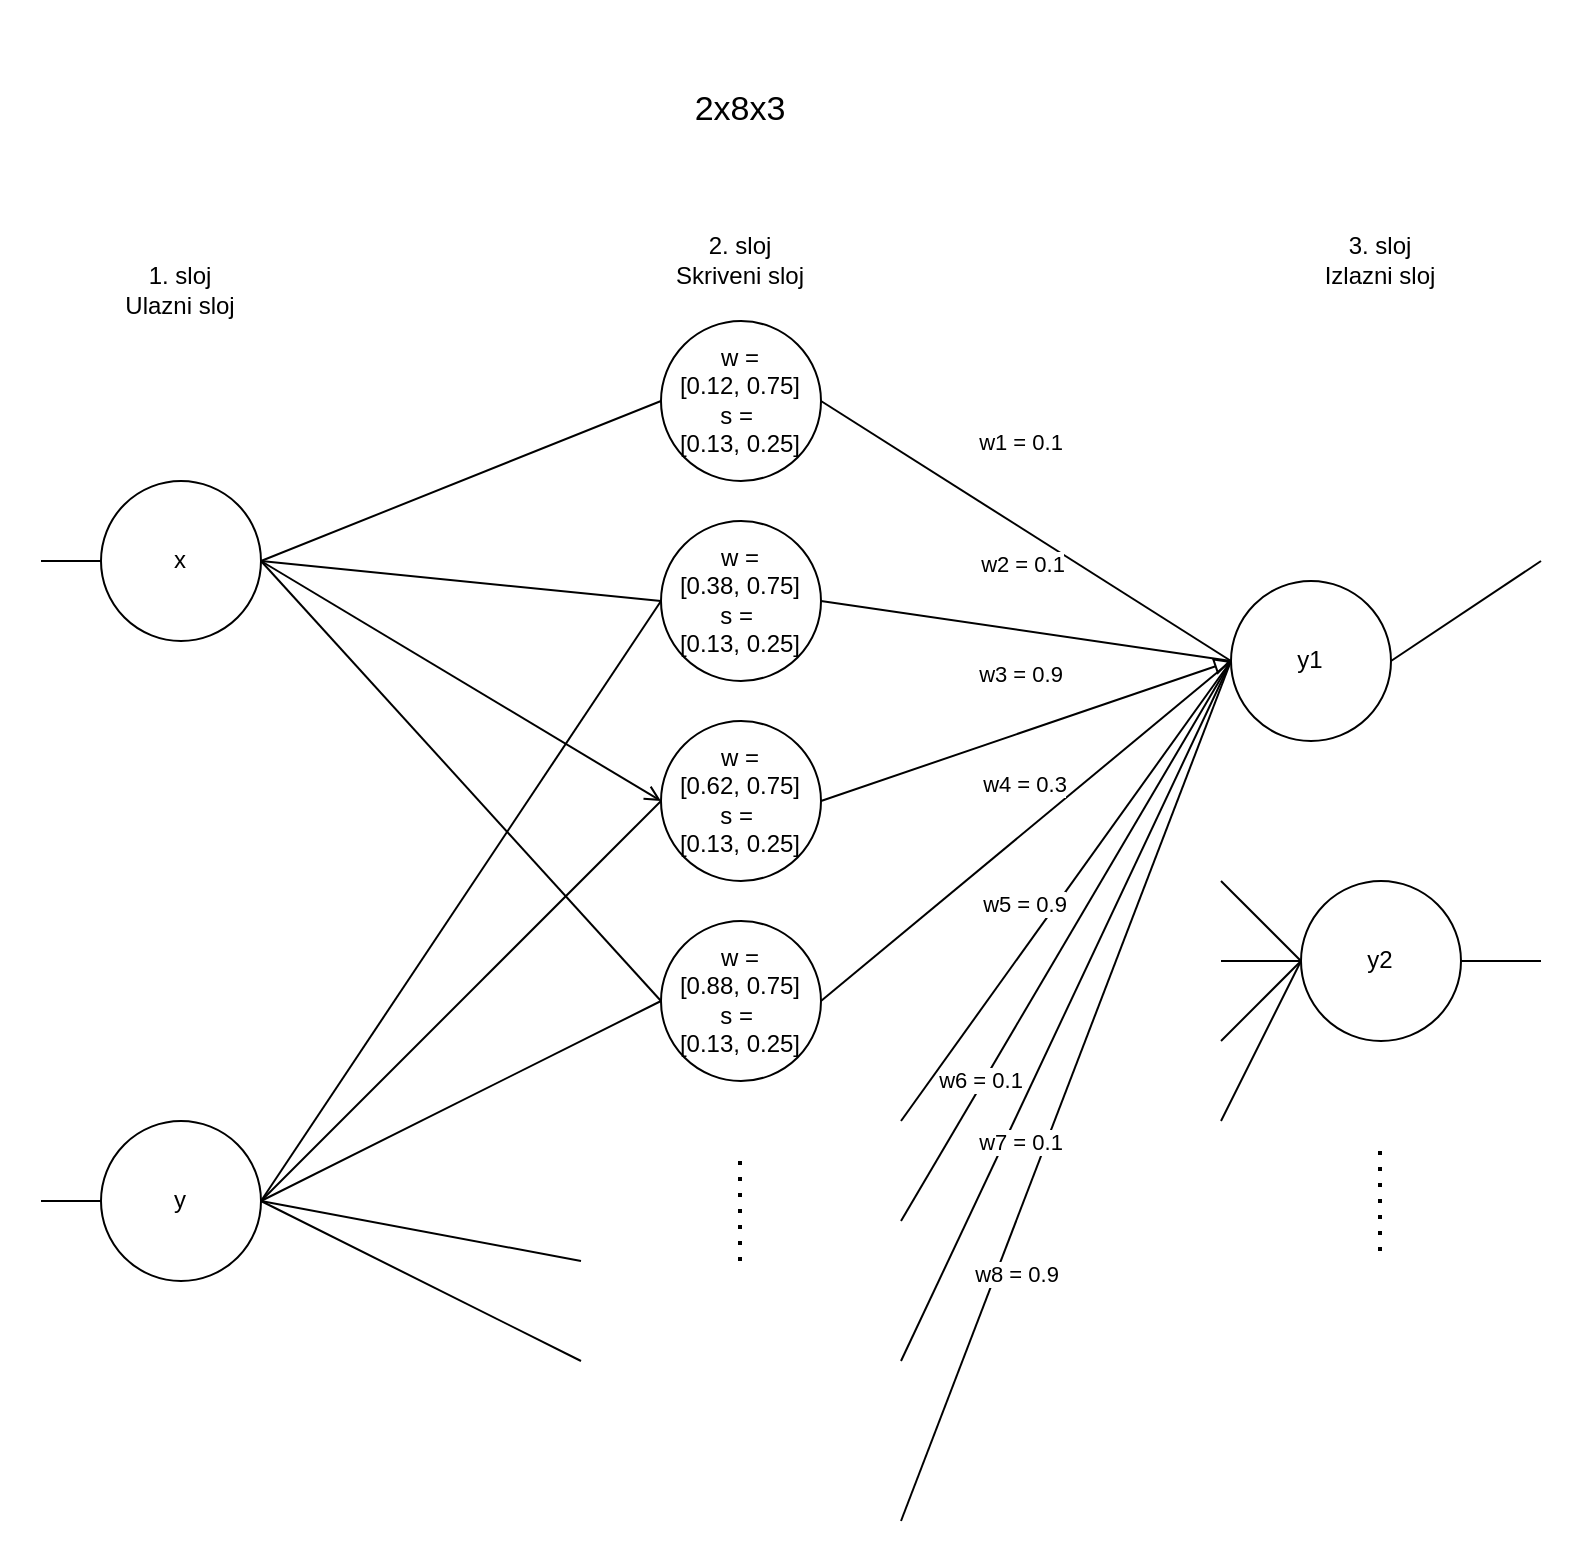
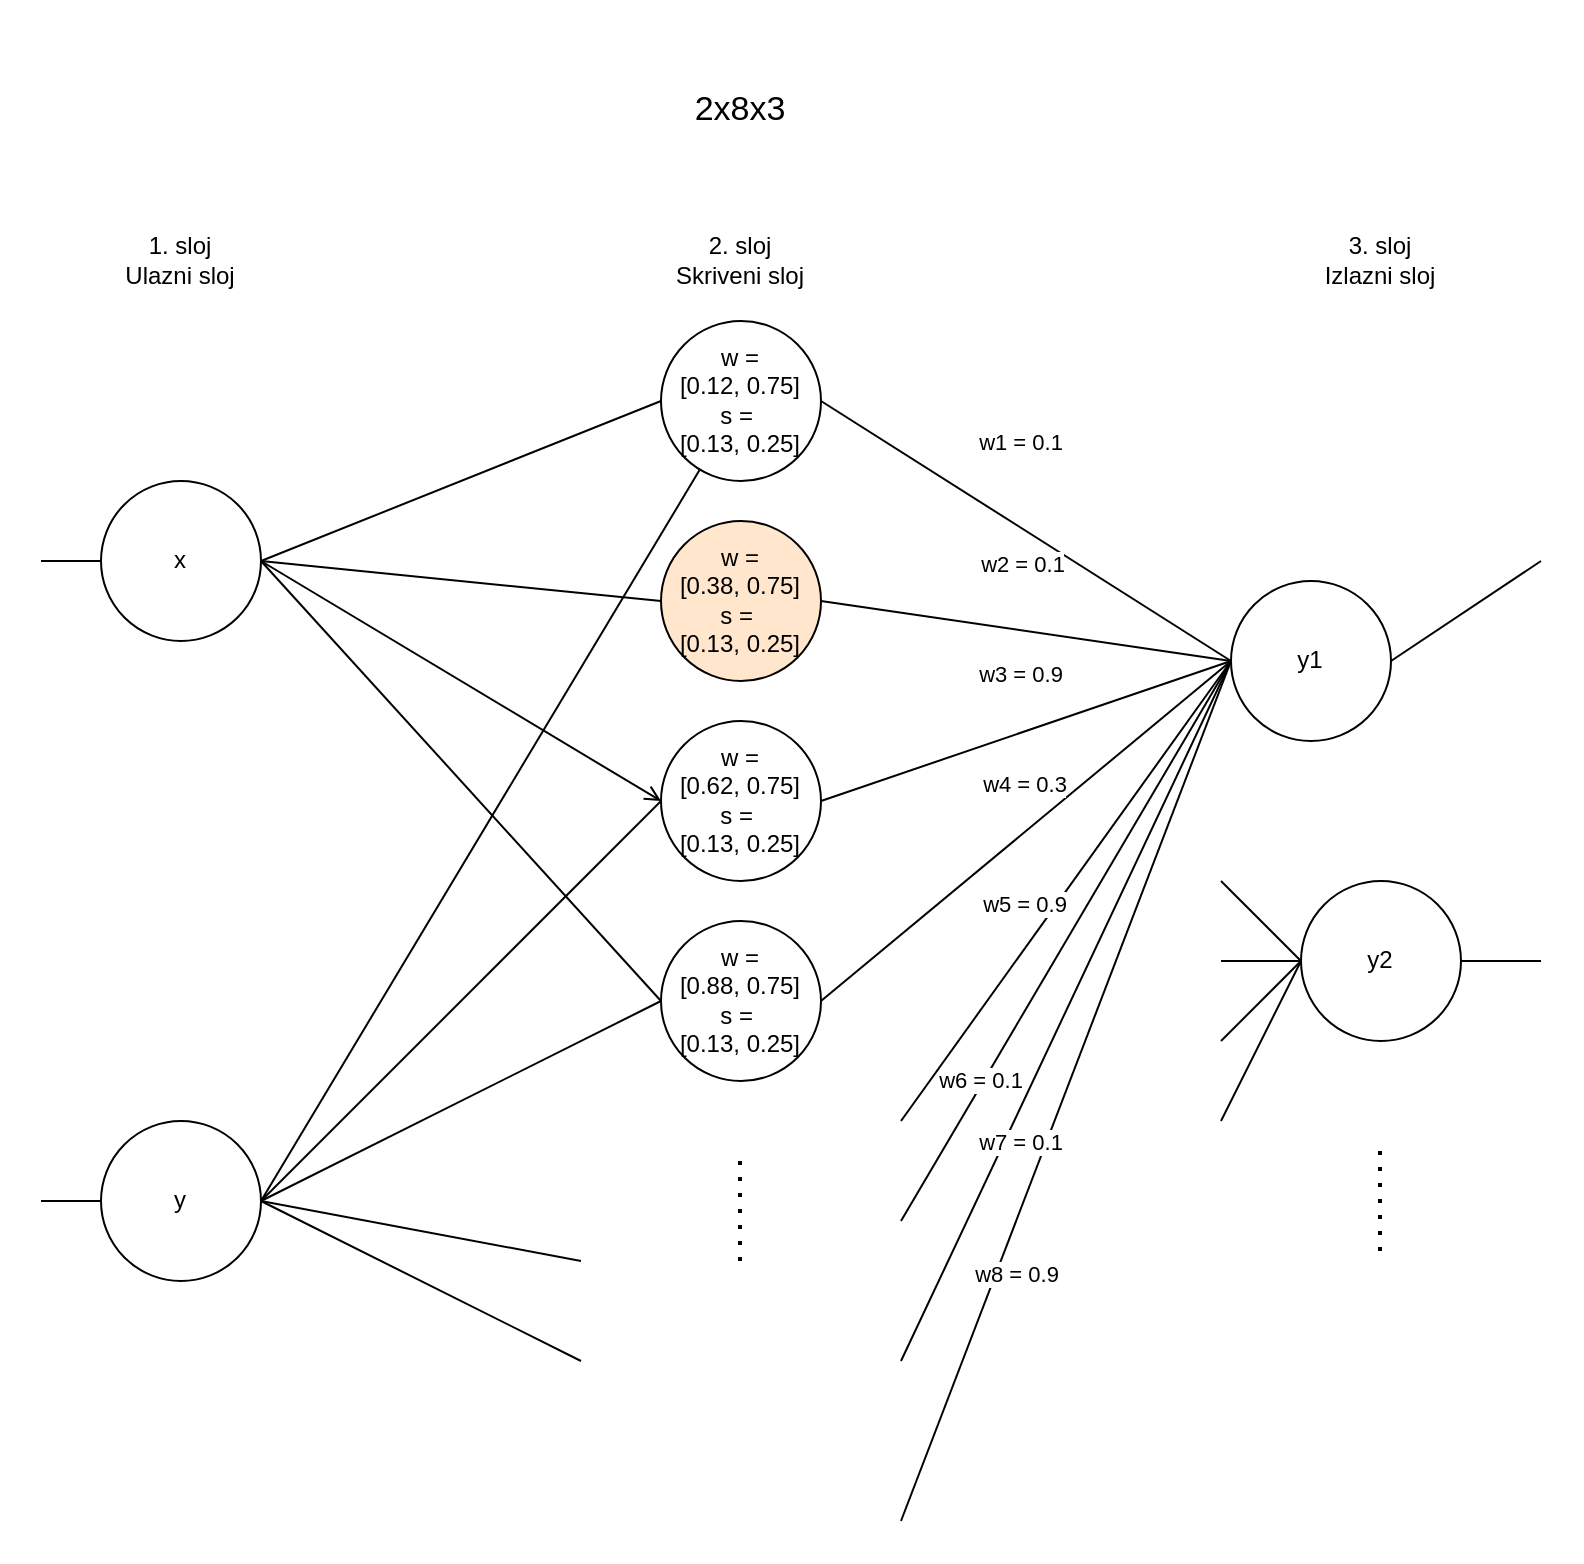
  <mxCell id="0" />
  <mxCell id="1" parent="0" />
  <mxCell id="2" style="edgeStyle=none;rounded=0;orthogonalLoop=1;jettySize=auto;html=1;exitX=1;exitY=0.5;exitDx=0;exitDy=0;entryX=0;entryY=0.5;entryDx=0;entryDy=0;endArrow=none;endFill=0;" parent="1" source="3" target="35" edge="1"><mxGeometry relative="1" as="geometry" /></mxCell>
  <mxCell id="3" value="w =&lt;br&gt;[0.12, 0.75]&lt;br&gt;s =&amp;nbsp;&lt;br&gt;[0.13, 0.25]" style="ellipse;whiteSpace=wrap;html=1;aspect=fixed;" parent="1" vertex="1"><mxGeometry x="330" y="160" width="80" height="80" as="geometry" /></mxCell>
  <mxCell id="4" style="edgeStyle=none;rounded=0;orthogonalLoop=1;jettySize=auto;html=1;exitX=1;exitY=0.5;exitDx=0;exitDy=0;entryX=0;entryY=0.5;entryDx=0;entryDy=0;endArrow=none;endFill=0;" parent="1" source="5" target="35" edge="1"><mxGeometry relative="1" as="geometry" /></mxCell>
  <mxCell id="5" value="w =&lt;br&gt;[0.88, 0.75]&lt;br&gt;s =&amp;nbsp;&lt;br&gt;[0.13, 0.25]" style="ellipse;whiteSpace=wrap;html=1;aspect=fixed;" parent="1" vertex="1"><mxGeometry x="330" y="460" width="80" height="80" as="geometry" /></mxCell>
- <mxCell id="6" style="edgeStyle=none;rounded=0;orthogonalLoop=1;jettySize=auto;html=1;exitX=1;exitY=0.5;exitDx=0;exitDy=0;endArrow=block;endFill=0;entryX=0;entryY=0.5;entryDx=0;entryDy=0;" parent="1" source="7" target="35" edge="1"><mxGeometry relative="1" as="geometry"><mxPoint x="570" y="340" as="targetPoint" /></mxGeometry></mxCell>
+ <mxCell id="6" style="edgeStyle=none;rounded=0;orthogonalLoop=1;jettySize=auto;html=1;exitX=1;exitY=0.5;exitDx=0;exitDy=0;endArrow=none;endFill=0;entryX=0;entryY=0.5;entryDx=0;entryDy=0;" parent="1" source="7" target="35" edge="1"><mxGeometry relative="1" as="geometry"><mxPoint x="570" y="340" as="targetPoint" /></mxGeometry></mxCell>
  <mxCell id="7" value="w =&lt;br&gt;[0.62, 0.75]&lt;br&gt;s =&amp;nbsp;&lt;br&gt;[0.13, 0.25]" style="ellipse;whiteSpace=wrap;html=1;aspect=fixed;" parent="1" vertex="1"><mxGeometry x="330" y="360" width="80" height="80" as="geometry" /></mxCell>
  <mxCell id="8" style="edgeStyle=none;rounded=0;orthogonalLoop=1;jettySize=auto;html=1;exitX=1;exitY=0.5;exitDx=0;exitDy=0;entryX=0;entryY=0.5;entryDx=0;entryDy=0;endArrow=none;endFill=0;" parent="1" source="9" target="35" edge="1"><mxGeometry relative="1" as="geometry" /></mxCell>
- <mxCell id="9" value="w =&lt;br&gt;[0.38, 0.75]&lt;br&gt;s =&amp;nbsp;&lt;br&gt;[0.13, 0.25]" style="ellipse;whiteSpace=wrap;html=1;aspect=fixed;" parent="1" vertex="1"><mxGeometry x="330" y="260" width="80" height="80" as="geometry" /></mxCell>
+ <mxCell id="9" value="w =&lt;br&gt;[0.38, 0.75]&lt;br&gt;s =&amp;nbsp;&lt;br&gt;[0.13, 0.25]" style="ellipse;whiteSpace=wrap;html=1;aspect=fixed;fillColor=#ffe6cc;" parent="1" vertex="1"><mxGeometry x="330" y="260" width="80" height="80" as="geometry" /></mxCell>
  <mxCell id="10" style="edgeStyle=none;rounded=0;orthogonalLoop=1;jettySize=auto;html=1;exitX=1;exitY=0.5;exitDx=0;exitDy=0;endArrow=none;endFill=0;" parent="1" source="15" edge="1"><mxGeometry relative="1" as="geometry"><mxPoint x="770" y="480" as="targetPoint" /></mxGeometry></mxCell>
  <mxCell id="11" style="edgeStyle=none;rounded=0;orthogonalLoop=1;jettySize=auto;html=1;exitX=0;exitY=0.5;exitDx=0;exitDy=0;endArrow=none;endFill=0;" parent="1" source="15" edge="1"><mxGeometry relative="1" as="geometry"><mxPoint x="610" y="440" as="targetPoint" /></mxGeometry></mxCell>
  <mxCell id="12" style="edgeStyle=none;rounded=0;orthogonalLoop=1;jettySize=auto;html=1;exitX=0;exitY=0.5;exitDx=0;exitDy=0;endArrow=none;endFill=0;" parent="1" source="15" edge="1"><mxGeometry relative="1" as="geometry"><mxPoint x="610" y="480" as="targetPoint" /></mxGeometry></mxCell>
  <mxCell id="13" style="edgeStyle=none;rounded=0;orthogonalLoop=1;jettySize=auto;html=1;exitX=0;exitY=0.5;exitDx=0;exitDy=0;endArrow=none;endFill=0;" parent="1" source="15" edge="1"><mxGeometry relative="1" as="geometry"><mxPoint x="610" y="520" as="targetPoint" /></mxGeometry></mxCell>
  <mxCell id="14" style="edgeStyle=none;rounded=0;orthogonalLoop=1;jettySize=auto;html=1;exitX=0;exitY=0.5;exitDx=0;exitDy=0;endArrow=none;endFill=0;" parent="1" source="15" edge="1"><mxGeometry relative="1" as="geometry"><mxPoint x="610" y="560" as="targetPoint" /></mxGeometry></mxCell>
  <mxCell id="15" value="y2" style="ellipse;whiteSpace=wrap;html=1;aspect=fixed;" parent="1" vertex="1"><mxGeometry x="650" y="440" width="80" height="80" as="geometry" /></mxCell>
  <mxCell id="16" style="edgeStyle=none;rounded=0;orthogonalLoop=1;jettySize=auto;html=1;exitX=1;exitY=0.5;exitDx=0;exitDy=0;entryX=0;entryY=0.5;entryDx=0;entryDy=0;endArrow=none;endFill=0;" parent="1" source="22" target="7" edge="1"><mxGeometry relative="1" as="geometry" /></mxCell>
  <mxCell id="17" style="edgeStyle=none;rounded=0;orthogonalLoop=1;jettySize=auto;html=1;exitX=1;exitY=0.5;exitDx=0;exitDy=0;entryX=0;entryY=0.5;entryDx=0;entryDy=0;endArrow=none;endFill=0;" parent="1" source="22" target="5" edge="1"><mxGeometry relative="1" as="geometry" /></mxCell>
- <mxCell id="18" style="edgeStyle=none;rounded=0;orthogonalLoop=1;jettySize=auto;html=1;exitX=1;exitY=0.5;exitDx=0;exitDy=0;entryX=0;entryY=0.5;entryDx=0;entryDy=0;endArrow=none;endFill=0;" parent="1" source="22" target="9" edge="1"><mxGeometry relative="1" as="geometry" /></mxCell>
+ <mxCell id="18" style="edgeStyle=none;rounded=0;orthogonalLoop=1;jettySize=auto;html=1;exitX=1;exitY=0.5;exitDx=0;exitDy=0;endArrow=none;endFill=0;" parent="1" source="22" target="3" edge="1"><mxGeometry relative="1" as="geometry" /></mxCell>
  <mxCell id="19" style="edgeStyle=none;rounded=0;orthogonalLoop=1;jettySize=auto;html=1;exitX=0;exitY=0.5;exitDx=0;exitDy=0;endArrow=none;endFill=0;" parent="1" source="22" edge="1"><mxGeometry relative="1" as="geometry"><mxPoint x="20" y="600" as="targetPoint" /></mxGeometry></mxCell>
  <mxCell id="20" style="edgeStyle=none;rounded=0;orthogonalLoop=1;jettySize=auto;html=1;exitX=1;exitY=0.5;exitDx=0;exitDy=0;endArrow=none;endFill=0;" parent="1" source="22" edge="1"><mxGeometry relative="1" as="geometry"><mxPoint x="290" y="630" as="targetPoint" /></mxGeometry></mxCell>
  <mxCell id="21" style="edgeStyle=none;rounded=0;orthogonalLoop=1;jettySize=auto;html=1;exitX=1;exitY=0.5;exitDx=0;exitDy=0;endArrow=none;endFill=0;" parent="1" source="22" edge="1"><mxGeometry relative="1" as="geometry"><mxPoint x="290" y="680" as="targetPoint" /></mxGeometry></mxCell>
  <mxCell id="22" value="y" style="ellipse;whiteSpace=wrap;html=1;aspect=fixed;" parent="1" vertex="1"><mxGeometry x="50" y="560" width="80" height="80" as="geometry" /></mxCell>
  <mxCell id="23" value="" style="edgeStyle=none;rounded=0;orthogonalLoop=1;jettySize=auto;html=1;exitX=1;exitY=0.5;exitDx=0;exitDy=0;entryX=0;entryY=0.5;entryDx=0;entryDy=0;endArrow=none;endFill=0;arcSize=20;" parent="1" source="28" target="3" edge="1"><mxGeometry relative="1" as="geometry" /></mxCell>
  <mxCell id="24" style="edgeStyle=none;rounded=0;orthogonalLoop=1;jettySize=auto;html=1;exitX=1;exitY=0.5;exitDx=0;exitDy=0;entryX=0;entryY=0.5;entryDx=0;entryDy=0;endArrow=none;endFill=0;" parent="1" source="28" target="9" edge="1"><mxGeometry relative="1" as="geometry" /></mxCell>
  <mxCell id="25" style="edgeStyle=none;rounded=0;orthogonalLoop=1;jettySize=auto;html=1;exitX=1;exitY=0.5;exitDx=0;exitDy=0;entryX=0;entryY=0.5;entryDx=0;entryDy=0;endArrow=open;endFill=0;" parent="1" source="28" target="7" edge="1"><mxGeometry relative="1" as="geometry" /></mxCell>
  <mxCell id="26" style="edgeStyle=none;rounded=0;orthogonalLoop=1;jettySize=auto;html=1;exitX=1;exitY=0.5;exitDx=0;exitDy=0;entryX=0;entryY=0.5;entryDx=0;entryDy=0;endArrow=none;endFill=0;" parent="1" source="28" target="5" edge="1"><mxGeometry relative="1" as="geometry" /></mxCell>
  <mxCell id="27" style="edgeStyle=none;rounded=0;orthogonalLoop=1;jettySize=auto;html=1;exitX=0;exitY=0.5;exitDx=0;exitDy=0;endArrow=none;endFill=0;" parent="1" source="28" edge="1"><mxGeometry relative="1" as="geometry"><mxPoint x="20" y="280" as="targetPoint" /></mxGeometry></mxCell>
  <mxCell id="28" value="x" style="ellipse;whiteSpace=wrap;html=1;aspect=fixed;" parent="1" vertex="1"><mxGeometry x="50" y="240" width="80" height="80" as="geometry" /></mxCell>
  <mxCell id="29" style="edgeStyle=none;rounded=0;orthogonalLoop=1;jettySize=auto;html=1;exitX=1;exitY=0.5;exitDx=0;exitDy=0;endArrow=none;endFill=0;" parent="1" source="35" edge="1"><mxGeometry relative="1" as="geometry"><mxPoint x="770" y="280" as="targetPoint" /></mxGeometry></mxCell>
  <mxCell id="30" style="edgeStyle=none;rounded=0;orthogonalLoop=1;jettySize=auto;html=1;exitX=0;exitY=0.5;exitDx=0;exitDy=0;endArrow=none;endFill=0;" parent="1" source="35" edge="1"><mxGeometry relative="1" as="geometry"><mxPoint x="450" y="560" as="targetPoint" /></mxGeometry></mxCell>
  <mxCell id="31" style="edgeStyle=none;rounded=0;orthogonalLoop=1;jettySize=auto;html=1;exitX=0;exitY=0.5;exitDx=0;exitDy=0;endArrow=none;endFill=0;" parent="1" source="35" edge="1"><mxGeometry relative="1" as="geometry"><mxPoint x="450" y="610" as="targetPoint" /></mxGeometry></mxCell>
  <mxCell id="32" style="edgeStyle=none;rounded=0;orthogonalLoop=1;jettySize=auto;html=1;exitX=0;exitY=0.5;exitDx=0;exitDy=0;endArrow=none;endFill=0;" parent="1" source="35" edge="1"><mxGeometry relative="1" as="geometry"><mxPoint x="450" y="680" as="targetPoint" /></mxGeometry></mxCell>
  <mxCell id="33" style="edgeStyle=none;rounded=0;orthogonalLoop=1;jettySize=auto;html=1;exitX=0;exitY=0.5;exitDx=0;exitDy=0;endArrow=none;endFill=0;" parent="1" source="35" edge="1"><mxGeometry relative="1" as="geometry"><mxPoint x="450" y="760" as="targetPoint" /></mxGeometry></mxCell>
  <mxCell id="34" value="w6 = 0.1" style="edgeLabel;html=1;align=center;verticalAlign=middle;resizable=0;points=[];" parent="33" vertex="1" connectable="0"><mxGeometry x="-0.204" y="3" relative="1" as="geometry"><mxPoint x="-63.15" y="37.77" as="offset" /></mxGeometry></mxCell>
  <mxCell id="35" value="y1" style="ellipse;whiteSpace=wrap;html=1;aspect=fixed;" parent="1" vertex="1"><mxGeometry x="615" y="290" width="80" height="80" as="geometry" /></mxCell>
  <mxCell id="36" value="" style="endArrow=none;dashed=1;html=1;dashPattern=1 3;strokeWidth=2;" parent="1" edge="1"><mxGeometry width="50" height="50" relative="1" as="geometry"><mxPoint x="369.5" y="630" as="sourcePoint" /><mxPoint x="369.5" y="580" as="targetPoint" /></mxGeometry></mxCell>
  <mxCell id="37" value="" style="endArrow=none;dashed=1;html=1;dashPattern=1 3;strokeWidth=2;" parent="1" edge="1"><mxGeometry width="50" height="50" relative="1" as="geometry"><mxPoint x="689.5" y="625" as="sourcePoint" /><mxPoint x="689.5" y="575" as="targetPoint" /></mxGeometry></mxCell>
  <mxCell id="38" value="w1 = 0.1" style="edgeLabel;html=1;align=center;verticalAlign=middle;resizable=0;points=[];" parent="1" vertex="1" connectable="0"><mxGeometry x="509.999" y="220.005" as="geometry" /></mxCell>
  <mxCell id="39" value="w2 = 0.1" style="edgeLabel;html=1;align=center;verticalAlign=middle;resizable=0;points=[];" parent="1" vertex="1" connectable="0"><mxGeometry x="509.999" y="290.005" as="geometry"><mxPoint x="1" y="-9" as="offset" /></mxGeometry></mxCell>
  <mxCell id="40" value="w3 = 0.9" style="edgeLabel;html=1;align=center;verticalAlign=middle;resizable=0;points=[];" parent="1" vertex="1" connectable="0"><mxGeometry x="519.999" y="340.005" as="geometry"><mxPoint x="-10" y="-4" as="offset" /></mxGeometry></mxCell>
  <mxCell id="41" value="w8 = 0.9" style="edgeLabel;html=1;align=center;verticalAlign=middle;resizable=0;points=[];" parent="1" vertex="1" connectable="0"><mxGeometry x="509.999" y="630.005" as="geometry"><mxPoint x="-2" y="6" as="offset" /></mxGeometry></mxCell>
  <mxCell id="42" value="w4 = 0.3" style="edgeLabel;html=1;align=center;verticalAlign=middle;resizable=0;points=[];" parent="1" vertex="1" connectable="0"><mxGeometry x="519.999" y="390.005" as="geometry"><mxPoint x="-8" y="1" as="offset" /></mxGeometry></mxCell>
  <mxCell id="43" value="w7 = 0.1" style="edgeLabel;html=1;align=center;verticalAlign=middle;resizable=0;points=[];" parent="1" vertex="1" connectable="0"><mxGeometry x="509.999" y="570.005" as="geometry" /></mxCell>
  <mxCell id="44" value="w5 = 0.9" style="edgeLabel;html=1;align=center;verticalAlign=middle;resizable=0;points=[];" parent="1" vertex="1" connectable="0"><mxGeometry x="519.999" y="450.005" as="geometry"><mxPoint x="-8" y="1" as="offset" /></mxGeometry></mxCell>
- <mxCell id="45" value="1. sloj&lt;br&gt;Ulazni sloj" style="text;html=1;strokeColor=none;fillColor=none;align=center;verticalAlign=middle;whiteSpace=wrap;rounded=0;" parent="1" vertex="1"><mxGeometry x="50" y="125" width="80" height="40" as="geometry" /></mxCell>
+ <mxCell id="45" value="1. sloj&lt;br&gt;Ulazni sloj" style="text;html=1;strokeColor=none;fillColor=none;align=center;verticalAlign=middle;whiteSpace=wrap;rounded=0;" parent="1" vertex="1"><mxGeometry x="50" y="110" width="80" height="40" as="geometry" /></mxCell>
  <mxCell id="46" value="2. sloj&lt;br&gt;Skriveni sloj" style="text;html=1;strokeColor=none;fillColor=none;align=center;verticalAlign=middle;whiteSpace=wrap;rounded=0;" parent="1" vertex="1"><mxGeometry x="330" y="110" width="80" height="40" as="geometry" /></mxCell>
  <mxCell id="47" value="3. sloj&lt;br&gt;Izlazni sloj" style="text;html=1;strokeColor=none;fillColor=none;align=center;verticalAlign=middle;whiteSpace=wrap;rounded=0;" parent="1" vertex="1"><mxGeometry x="650" y="110" width="80" height="40" as="geometry" /></mxCell>
  <mxCell id="48" value="&lt;font style=&quot;font-size: 17px&quot;&gt;2x8x3&lt;/font&gt;" style="text;html=1;strokeColor=none;fillColor=none;align=center;verticalAlign=middle;whiteSpace=wrap;rounded=0;" parent="1" vertex="1"><mxGeometry x="330" y="20" width="80" height="70" as="geometry" /></mxCell>
